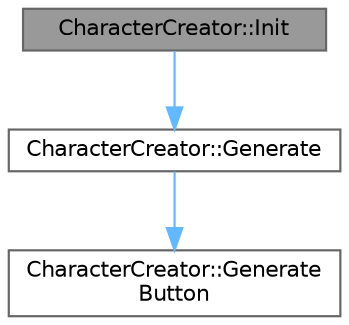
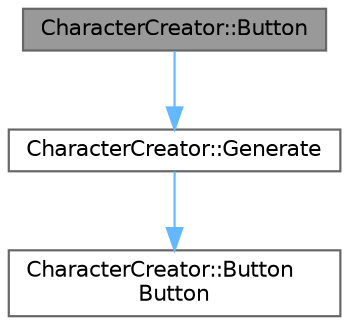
  digraph {
    rankdir=TB
    node [color=grey40 fillcolor=white fontname=Helvetica fontsize=10 shape=box style=filled]
    edge [color=steelblue1 fontname=Helvetica fontsize=10 labelfontname=Helvetica labelfontsize=10 style=solid]
-   n1 [color=gray40 fillcolor=grey60 fontcolor=black height=0.2 label="CharacterCreator::Init" width=0.4]
+   n1 [color=gray40 fillcolor=grey60 fontcolor=black height=0.2 label="CharacterCreator::Button" width=0.4]
    n2 [height=0.2 label="CharacterCreator::Generate" width=0.4]
-   n3 [height=0.2 label="CharacterCreator::Generate\lButton" width=0.4]
+   n3 [height=0.2 label="CharacterCreator::Button\lButton" width=0.4]
    n1 -> n2
    n2 -> n3
  }
